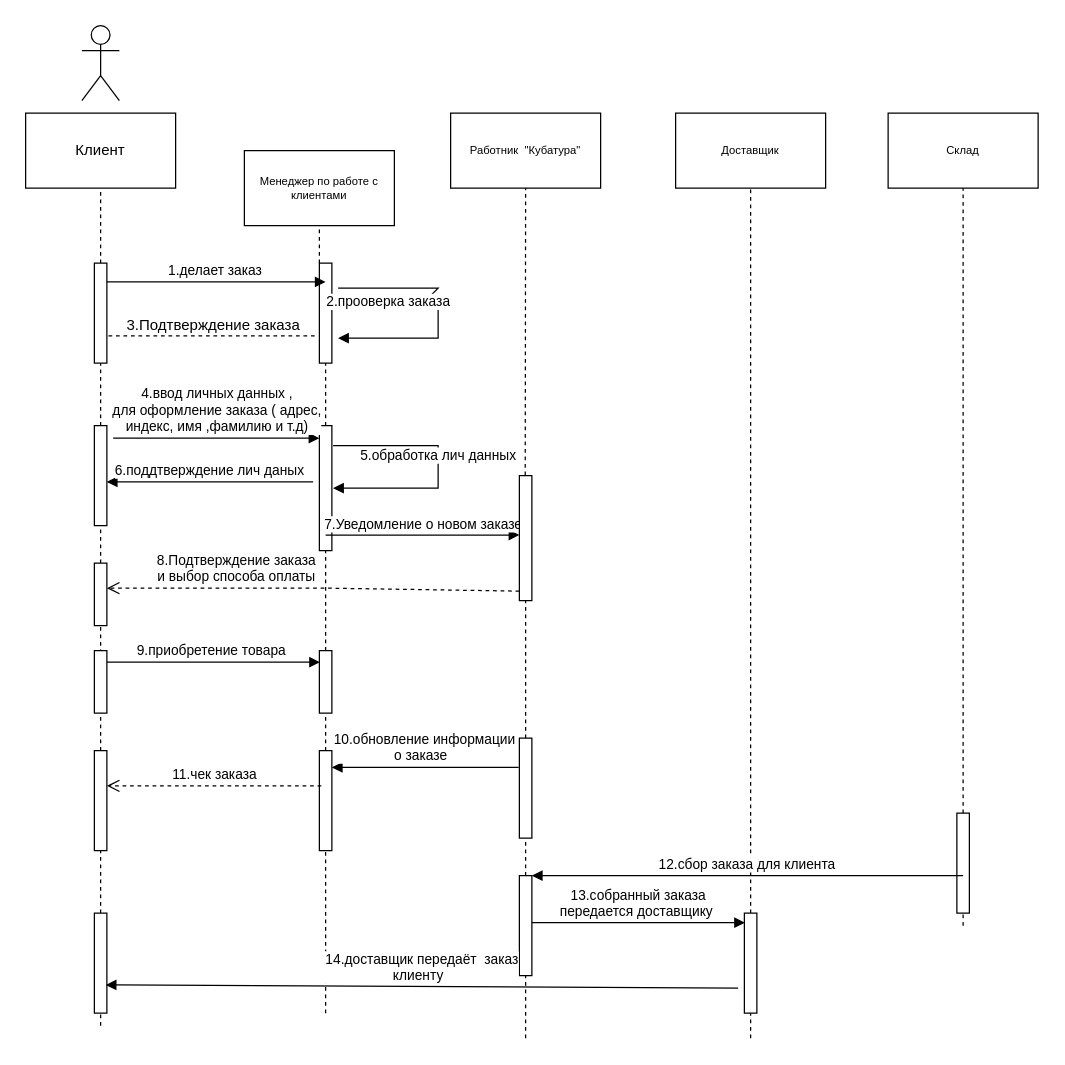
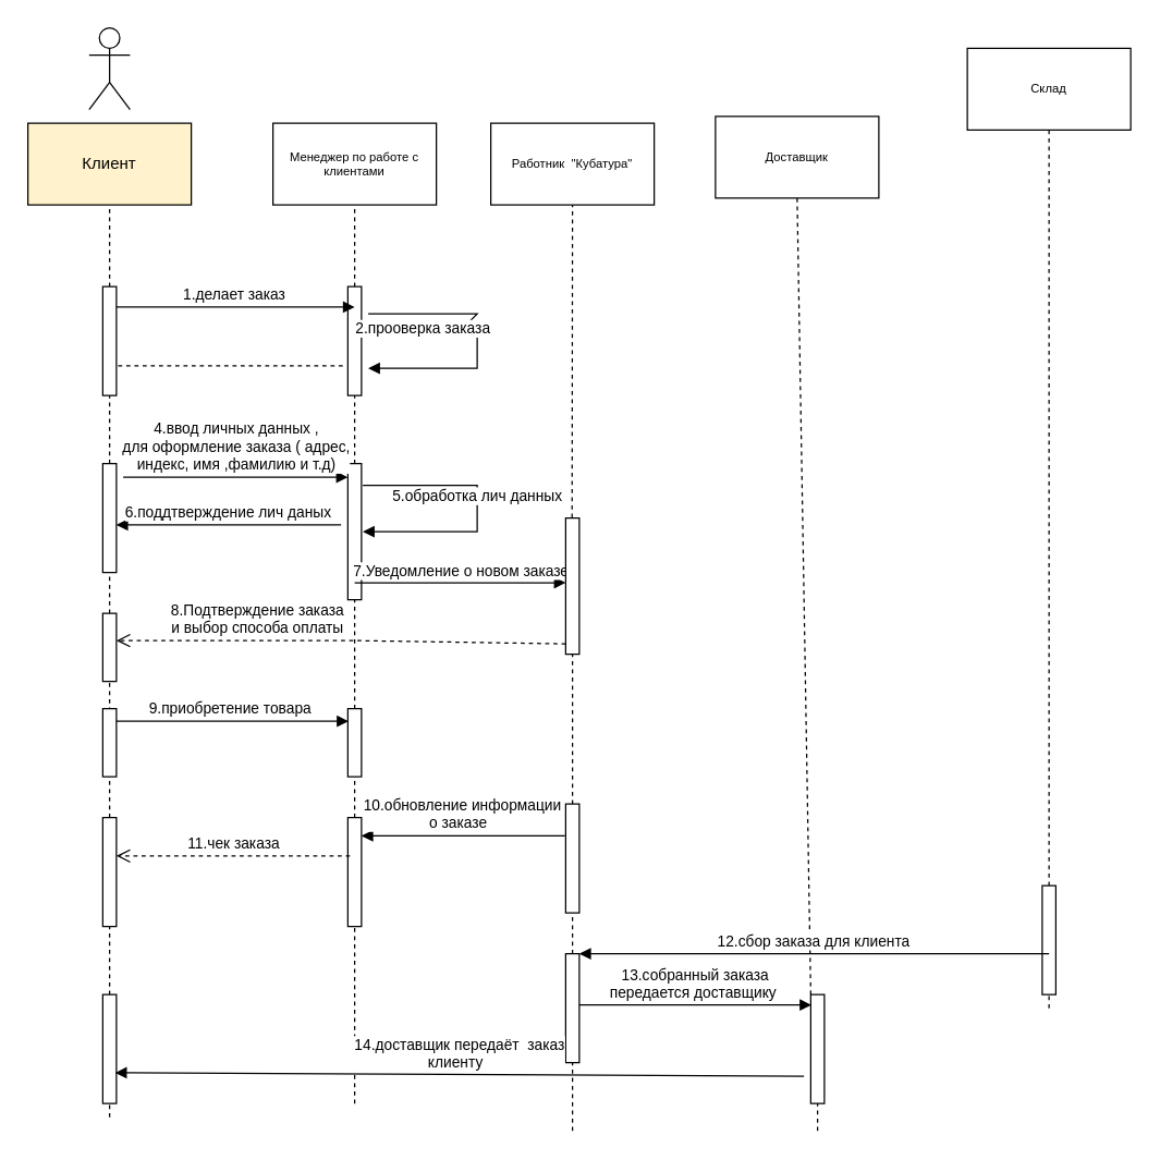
  <mxCell id="0" />
  <mxCell id="1" parent="0" />
- <mxCell id="2" value="Клиент" style="rounded=0;whiteSpace=wrap;html=1;" vertex="1" parent="1"><mxGeometry x="20" y="90" width="120" height="60" as="geometry" /></mxCell>
+ <mxCell id="2" value="Клиент" style="rounded=0;whiteSpace=wrap;html=1;fillColor=#fff2cc;" vertex="1" parent="1"><mxGeometry x="20" y="90" width="120" height="60" as="geometry" /></mxCell>
  <mxCell id="3" value="" style="shape=umlActor;verticalLabelPosition=bottom;verticalAlign=top;html=1;outlineConnect=0;" vertex="1" parent="1"><mxGeometry x="65" y="20" width="30" height="60" as="geometry" /></mxCell>
- <mxCell id="4" value="Менеджер по работе с клиентами" style="rounded=0;whiteSpace=wrap;html=1;fontSize=9;fillColor=none;" vertex="1" parent="1"><mxGeometry x="195" y="120" width="120" height="60" as="geometry" /></mxCell>
+ <mxCell id="4" value="Менеджер по работе с клиентами" style="rounded=0;whiteSpace=wrap;html=1;fontSize=9;fillColor=none;" vertex="1" parent="1"><mxGeometry x="200" y="90" width="120" height="60" as="geometry" /></mxCell>
  <mxCell id="5" value="Работник&amp;nbsp; &quot;Кубатура&quot;" style="rounded=0;whiteSpace=wrap;html=1;fontSize=9;fillColor=none;" vertex="1" parent="1"><mxGeometry x="360" y="90" width="120" height="60" as="geometry" /></mxCell>
- <mxCell id="6" value="Склад" style="rounded=0;whiteSpace=wrap;html=1;fontSize=9;fillColor=none;" vertex="1" parent="1"><mxGeometry x="710" y="90" width="120" height="60" as="geometry" /></mxCell>
- <mxCell id="7" value="Доставщик" style="rounded=0;whiteSpace=wrap;html=1;fontSize=9;fillColor=none;" vertex="1" parent="1"><mxGeometry x="540" y="90" width="120" height="60" as="geometry" /></mxCell>
+ <mxCell id="6" value="Склад" style="rounded=0;whiteSpace=wrap;html=1;fontSize=9;fillColor=none;" vertex="1" parent="1"><mxGeometry x="710" y="35" width="120" height="60" as="geometry" /></mxCell>
+ <mxCell id="7" value="Доставщик" style="rounded=0;whiteSpace=wrap;html=1;fontSize=9;fillColor=none;" vertex="1" parent="1"><mxGeometry x="525" y="85" width="120" height="60" as="geometry" /></mxCell>
  <mxCell id="8" value="" style="endArrow=none;dashed=1;html=1;rounded=0;entryX=0.5;entryY=1;entryDx=0;entryDy=0;startArrow=none;" edge="1" parent="1" source="13" target="2"><mxGeometry width="50" height="50" relative="1" as="geometry"><mxPoint x="80" y="830" as="sourcePoint" /><mxPoint x="680" y="380" as="targetPoint" /></mxGeometry></mxCell>
  <mxCell id="9" value="" style="endArrow=none;dashed=1;html=1;rounded=0;entryX=0.5;entryY=1;entryDx=0;entryDy=0;startArrow=none;" edge="1" parent="1" source="15" target="4"><mxGeometry width="50" height="50" relative="1" as="geometry"><mxPoint x="260" y="831.053" as="sourcePoint" /><mxPoint x="680" y="380" as="targetPoint" /></mxGeometry></mxCell>
  <mxCell id="10" value="" style="endArrow=none;dashed=1;html=1;rounded=0;entryX=0.5;entryY=1;entryDx=0;entryDy=0;" edge="1" parent="1" target="6"><mxGeometry width="50" height="50" relative="1" as="geometry"><mxPoint x="770" y="740" as="sourcePoint" /><mxPoint x="680" y="520" as="targetPoint" /></mxGeometry></mxCell>
  <mxCell id="11" value="" style="endArrow=none;dashed=1;html=1;rounded=0;entryX=0.5;entryY=1;entryDx=0;entryDy=0;startArrow=none;exitX=0.468;exitY=-0.003;exitDx=0;exitDy=0;exitPerimeter=0;" edge="1" parent="1" source="29" target="5"><mxGeometry width="50" height="50" relative="1" as="geometry"><mxPoint x="450" y="830" as="sourcePoint" /><mxPoint x="680" y="520" as="targetPoint" /></mxGeometry></mxCell>
  <mxCell id="12" value="" style="endArrow=none;dashed=1;html=1;rounded=0;entryX=0.5;entryY=1;entryDx=0;entryDy=0;startArrow=none;" edge="1" parent="1" source="47" target="7"><mxGeometry width="50" height="50" relative="1" as="geometry"><mxPoint x="600" y="830" as="sourcePoint" /><mxPoint x="680" y="520" as="targetPoint" /></mxGeometry></mxCell>
  <mxCell id="13" value="" style="html=1;points=[];perimeter=orthogonalPerimeter;" vertex="1" parent="1"><mxGeometry x="75" y="210" width="10" height="80" as="geometry" /></mxCell>
  <mxCell id="14" value="" style="endArrow=none;dashed=1;html=1;rounded=0;entryX=0.5;entryY=1;entryDx=0;entryDy=0;startArrow=none;" edge="1" parent="1" source="21" target="13"><mxGeometry width="50" height="50" relative="1" as="geometry"><mxPoint x="80" y="830" as="sourcePoint" /><mxPoint x="80" y="150" as="targetPoint" /></mxGeometry></mxCell>
  <mxCell id="15" value="" style="html=1;points=[];perimeter=orthogonalPerimeter;" vertex="1" parent="1"><mxGeometry x="255" y="210" width="10" height="80" as="geometry" /></mxCell>
  <mxCell id="16" value="" style="endArrow=none;dashed=1;html=1;rounded=0;entryX=0.5;entryY=1;entryDx=0;entryDy=0;startArrow=none;" edge="1" parent="1" source="23" target="15"><mxGeometry width="50" height="50" relative="1" as="geometry"><mxPoint x="260" y="831.053" as="sourcePoint" /><mxPoint x="260" y="150" as="targetPoint" /></mxGeometry></mxCell>
  <mxCell id="17" value="1.делает заказ&amp;nbsp;" style="html=1;verticalAlign=bottom;endArrow=block;rounded=0;exitX=0.995;exitY=0.188;exitDx=0;exitDy=0;exitPerimeter=0;" edge="1" parent="1" source="13"><mxGeometry width="80" relative="1" as="geometry"><mxPoint x="610" y="410" as="sourcePoint" /><mxPoint x="260" y="225" as="targetPoint" /></mxGeometry></mxCell>
  <mxCell id="18" value="2.прооверка заказа" style="html=1;verticalAlign=bottom;endArrow=block;rounded=0;" edge="1" parent="1"><mxGeometry x="0.626" y="-20" width="80" relative="1" as="geometry"><mxPoint x="270" y="230" as="sourcePoint" /><mxPoint x="270" y="270" as="targetPoint" /><Array as="points"><mxPoint x="310" y="230" /><mxPoint x="350" y="230" /><mxPoint x="340" y="240" /><mxPoint x="350" y="240" /><mxPoint x="350" y="250" /><mxPoint x="350" y="270" /></Array><mxPoint as="offset" /></mxGeometry></mxCell>
  <mxCell id="19" value="" style="endArrow=none;dashed=1;html=1;rounded=0;entryX=1.1;entryY=0.727;entryDx=0;entryDy=0;entryPerimeter=0;exitX=-0.374;exitY=0.727;exitDx=0;exitDy=0;exitPerimeter=0;" edge="1" parent="1" source="15" target="13"><mxGeometry width="50" height="50" relative="1" as="geometry"><mxPoint x="620" y="440" as="sourcePoint" /><mxPoint x="670" y="390" as="targetPoint" /></mxGeometry></mxCell>
- <mxCell id="20" value="3.Подтверждение заказа" style="text;html=1;align=center;verticalAlign=middle;resizable=0;points=[];autosize=1;strokeColor=none;fillColor=none;" vertex="1" parent="1"><mxGeometry x="90" y="245" width="160" height="30" as="geometry" /></mxCell>
  <mxCell id="21" value="" style="html=1;points=[];perimeter=orthogonalPerimeter;" vertex="1" parent="1"><mxGeometry x="75" y="340" width="10" height="80" as="geometry" /></mxCell>
  <mxCell id="22" value="" style="endArrow=none;dashed=1;html=1;rounded=0;entryX=0.5;entryY=1;entryDx=0;entryDy=0;startArrow=none;" edge="1" parent="1" source="32" target="21"><mxGeometry width="50" height="50" relative="1" as="geometry"><mxPoint x="80" y="830" as="sourcePoint" /><mxPoint x="80" y="290" as="targetPoint" /></mxGeometry></mxCell>
  <mxCell id="23" value="" style="html=1;points=[];perimeter=orthogonalPerimeter;" vertex="1" parent="1"><mxGeometry x="255" y="340" width="10" height="100" as="geometry" /></mxCell>
  <mxCell id="24" value="" style="endArrow=none;dashed=1;html=1;rounded=0;entryX=0.5;entryY=1;entryDx=0;entryDy=0;startArrow=none;" edge="1" parent="1" source="35" target="23"><mxGeometry width="50" height="50" relative="1" as="geometry"><mxPoint x="260" y="831.053" as="sourcePoint" /><mxPoint x="260" y="290" as="targetPoint" /></mxGeometry></mxCell>
  <mxCell id="25" value="4.ввод личных данных ,&lt;br&gt;для оформление заказа ( адрес,&lt;br&gt;индекс, имя ,фамилию и т.д)" style="html=1;verticalAlign=bottom;endArrow=block;rounded=0;exitX=1.5;exitY=0.125;exitDx=0;exitDy=0;exitPerimeter=0;" edge="1" parent="1" source="21" target="23"><mxGeometry width="80" relative="1" as="geometry"><mxPoint x="610" y="420" as="sourcePoint" /><mxPoint x="690" y="420" as="targetPoint" /></mxGeometry></mxCell>
  <mxCell id="26" value="6.поддтверждение лич даных" style="html=1;verticalAlign=bottom;endArrow=block;rounded=0;entryX=0.995;entryY=0.563;entryDx=0;entryDy=0;entryPerimeter=0;" edge="1" parent="1" target="21"><mxGeometry width="80" relative="1" as="geometry"><mxPoint x="250" y="385" as="sourcePoint" /><mxPoint x="690" y="390" as="targetPoint" /></mxGeometry></mxCell>
  <mxCell id="27" value="5.обработка лич данных" style="html=1;verticalAlign=bottom;endArrow=block;rounded=0;" edge="1" parent="1"><mxGeometry x="0.0" width="80" relative="1" as="geometry"><mxPoint x="266" y="356" as="sourcePoint" /><mxPoint x="266" y="390" as="targetPoint" /><Array as="points"><mxPoint x="350" y="356" /><mxPoint x="350" y="390" /></Array><mxPoint as="offset" /></mxGeometry></mxCell>
  <mxCell id="28" value="7.Уведомление о новом заказе" style="html=1;verticalAlign=bottom;endArrow=block;rounded=0;exitX=0.5;exitY=0.875;exitDx=0;exitDy=0;exitPerimeter=0;" edge="1" parent="1" source="23" target="29"><mxGeometry width="80" relative="1" as="geometry"><mxPoint x="610" y="390" as="sourcePoint" /><mxPoint x="450" y="410" as="targetPoint" /></mxGeometry></mxCell>
  <mxCell id="29" value="" style="html=1;points=[];perimeter=orthogonalPerimeter;" vertex="1" parent="1"><mxGeometry x="415" y="380" width="10" height="100" as="geometry" /></mxCell>
  <mxCell id="30" value="" style="endArrow=none;dashed=1;html=1;rounded=0;entryX=0.5;entryY=1;entryDx=0;entryDy=0;startArrow=none;" edge="1" parent="1" source="38" target="29"><mxGeometry width="50" height="50" relative="1" as="geometry"><mxPoint x="415" y="830" as="sourcePoint" /><mxPoint x="450" y="150" as="targetPoint" /></mxGeometry></mxCell>
  <mxCell id="31" value="8.Подтверждение заказа&amp;nbsp;&lt;br&gt;и выбор способа оплаты&amp;nbsp;" style="html=1;verticalAlign=bottom;endArrow=open;dashed=1;endSize=8;rounded=0;exitX=-0.005;exitY=0.924;exitDx=0;exitDy=0;exitPerimeter=0;" edge="1" parent="1" source="29" target="32"><mxGeometry x="0.361" relative="1" as="geometry"><mxPoint x="690" y="380" as="sourcePoint" /><mxPoint x="100" y="470" as="targetPoint" /><Array as="points"><mxPoint x="260" y="470" /></Array><mxPoint as="offset" /></mxGeometry></mxCell>
  <mxCell id="32" value="" style="html=1;points=[];perimeter=orthogonalPerimeter;" vertex="1" parent="1"><mxGeometry x="75" y="450" width="10" height="50" as="geometry" /></mxCell>
  <mxCell id="33" value="" style="endArrow=none;dashed=1;html=1;rounded=0;entryX=0.5;entryY=1;entryDx=0;entryDy=0;startArrow=none;" edge="1" parent="1" source="43" target="32"><mxGeometry width="50" height="50" relative="1" as="geometry"><mxPoint x="80" y="830" as="sourcePoint" /><mxPoint x="80" y="420" as="targetPoint" /></mxGeometry></mxCell>
  <mxCell id="34" value="" style="html=1;points=[];perimeter=orthogonalPerimeter;" vertex="1" parent="1"><mxGeometry x="75" y="520" width="10" height="50" as="geometry" /></mxCell>
  <mxCell id="35" value="" style="html=1;points=[];perimeter=orthogonalPerimeter;" vertex="1" parent="1"><mxGeometry x="255" y="520" width="10" height="50" as="geometry" /></mxCell>
  <mxCell id="36" value="" style="endArrow=none;dashed=1;html=1;rounded=0;entryX=0.5;entryY=1;entryDx=0;entryDy=0;startArrow=none;" edge="1" parent="1" source="40" target="35"><mxGeometry width="50" height="50" relative="1" as="geometry"><mxPoint x="260" y="831.053" as="sourcePoint" /><mxPoint x="260" y="440" as="targetPoint" /></mxGeometry></mxCell>
  <mxCell id="37" value="9.приобретение товара&amp;nbsp;" style="html=1;verticalAlign=bottom;endArrow=block;rounded=0;entryX=0.047;entryY=0.184;entryDx=0;entryDy=0;entryPerimeter=0;" edge="1" parent="1" source="34" target="35"><mxGeometry width="80" relative="1" as="geometry"><mxPoint x="610" y="360" as="sourcePoint" /><mxPoint x="690" y="360" as="targetPoint" /></mxGeometry></mxCell>
  <mxCell id="38" value="" style="html=1;points=[];perimeter=orthogonalPerimeter;" vertex="1" parent="1"><mxGeometry x="415" y="590" width="10" height="80" as="geometry" /></mxCell>
  <mxCell id="39" value="" style="endArrow=none;dashed=1;html=1;rounded=0;entryX=0.5;entryY=1;entryDx=0;entryDy=0;startArrow=none;" edge="1" parent="1" source="49" target="38"><mxGeometry width="50" height="50" relative="1" as="geometry"><mxPoint x="420" y="830" as="sourcePoint" /><mxPoint x="420" y="480" as="targetPoint" /></mxGeometry></mxCell>
  <mxCell id="40" value="" style="html=1;points=[];perimeter=orthogonalPerimeter;" vertex="1" parent="1"><mxGeometry x="255" y="600" width="10" height="80" as="geometry" /></mxCell>
  <mxCell id="41" value="" style="endArrow=none;dashed=1;html=1;rounded=0;entryX=0.5;entryY=1;entryDx=0;entryDy=0;startArrow=none;" edge="1" parent="1" target="40"><mxGeometry width="50" height="50" relative="1" as="geometry"><mxPoint x="260" y="810" as="sourcePoint" /><mxPoint x="260" y="570" as="targetPoint" /></mxGeometry></mxCell>
  <mxCell id="42" value="10.обновление информации &lt;br&gt;о заказе&amp;nbsp;&amp;nbsp;" style="html=1;verticalAlign=bottom;endArrow=block;rounded=0;exitX=-0.058;exitY=0.293;exitDx=0;exitDy=0;exitPerimeter=0;" edge="1" parent="1" source="38" target="40"><mxGeometry width="80" relative="1" as="geometry"><mxPoint x="610" y="490" as="sourcePoint" /><mxPoint x="690" y="490" as="targetPoint" /></mxGeometry></mxCell>
  <mxCell id="43" value="" style="html=1;points=[];perimeter=orthogonalPerimeter;" vertex="1" parent="1"><mxGeometry x="75" y="600" width="10" height="80" as="geometry" /></mxCell>
  <mxCell id="44" value="" style="endArrow=none;dashed=1;html=1;rounded=0;entryX=0.5;entryY=1;entryDx=0;entryDy=0;startArrow=none;" edge="1" parent="1" source="53" target="43"><mxGeometry width="50" height="50" relative="1" as="geometry"><mxPoint x="80" y="830" as="sourcePoint" /><mxPoint x="80" y="500" as="targetPoint" /></mxGeometry></mxCell>
  <mxCell id="45" value="11.чек заказа" style="html=1;verticalAlign=bottom;endArrow=open;dashed=1;endSize=8;rounded=0;exitX=0.153;exitY=0.352;exitDx=0;exitDy=0;exitPerimeter=0;" edge="1" parent="1" source="40" target="43"><mxGeometry relative="1" as="geometry"><mxPoint x="690" y="480" as="sourcePoint" /><mxPoint x="610" y="480" as="targetPoint" /></mxGeometry></mxCell>
  <mxCell id="46" value="" style="html=1;points=[];perimeter=orthogonalPerimeter;" vertex="1" parent="1"><mxGeometry x="765" y="650" width="10" height="80" as="geometry" /></mxCell>
  <mxCell id="47" value="" style="html=1;points=[];perimeter=orthogonalPerimeter;" vertex="1" parent="1"><mxGeometry x="595" y="730" width="10" height="80" as="geometry" /></mxCell>
  <mxCell id="48" value="" style="endArrow=none;dashed=1;html=1;rounded=0;entryX=0.5;entryY=1;entryDx=0;entryDy=0;" edge="1" parent="1" target="47"><mxGeometry width="50" height="50" relative="1" as="geometry"><mxPoint x="600" y="830" as="sourcePoint" /><mxPoint x="600" y="150" as="targetPoint" /></mxGeometry></mxCell>
  <mxCell id="49" value="" style="html=1;points=[];perimeter=orthogonalPerimeter;" vertex="1" parent="1"><mxGeometry x="415" y="700" width="10" height="80" as="geometry" /></mxCell>
  <mxCell id="50" value="" style="endArrow=none;dashed=1;html=1;rounded=0;entryX=0.5;entryY=1;entryDx=0;entryDy=0;" edge="1" parent="1" target="49"><mxGeometry width="50" height="50" relative="1" as="geometry"><mxPoint x="420" y="830" as="sourcePoint" /><mxPoint x="420" y="670" as="targetPoint" /></mxGeometry></mxCell>
  <mxCell id="51" value="12.сбор заказа для клиента" style="html=1;verticalAlign=bottom;endArrow=block;rounded=0;" edge="1" parent="1" target="49"><mxGeometry width="80" relative="1" as="geometry"><mxPoint x="770" y="700" as="sourcePoint" /><mxPoint x="690" y="480" as="targetPoint" /></mxGeometry></mxCell>
  <mxCell id="52" value="13.собранный заказа &lt;br&gt;передается доставщику&amp;nbsp;" style="html=1;verticalAlign=bottom;endArrow=block;rounded=0;entryX=0.047;entryY=0.095;entryDx=0;entryDy=0;entryPerimeter=0;" edge="1" parent="1" source="49" target="47"><mxGeometry width="80" relative="1" as="geometry"><mxPoint x="610" y="480" as="sourcePoint" /><mxPoint x="690" y="480" as="targetPoint" /></mxGeometry></mxCell>
  <mxCell id="53" value="" style="html=1;points=[];perimeter=orthogonalPerimeter;" vertex="1" parent="1"><mxGeometry x="75" y="730" width="10" height="80" as="geometry" /></mxCell>
  <mxCell id="54" value="" style="endArrow=none;dashed=1;html=1;rounded=0;entryX=0.5;entryY=1;entryDx=0;entryDy=0;" edge="1" parent="1" target="53"><mxGeometry width="50" height="50" relative="1" as="geometry"><mxPoint x="80" y="820" as="sourcePoint" /><mxPoint x="80" y="680" as="targetPoint" /></mxGeometry></mxCell>
  <mxCell id="55" value="14.доставщик передаёт&amp;nbsp; заказ &lt;br&gt;клиенту&amp;nbsp;&amp;nbsp;" style="html=1;verticalAlign=bottom;endArrow=block;rounded=0;entryX=0.907;entryY=0.718;entryDx=0;entryDy=0;entryPerimeter=0;" edge="1" parent="1" target="53"><mxGeometry width="80" relative="1" as="geometry"><mxPoint x="590" y="790" as="sourcePoint" /><mxPoint x="690" y="600" as="targetPoint" /></mxGeometry></mxCell>
